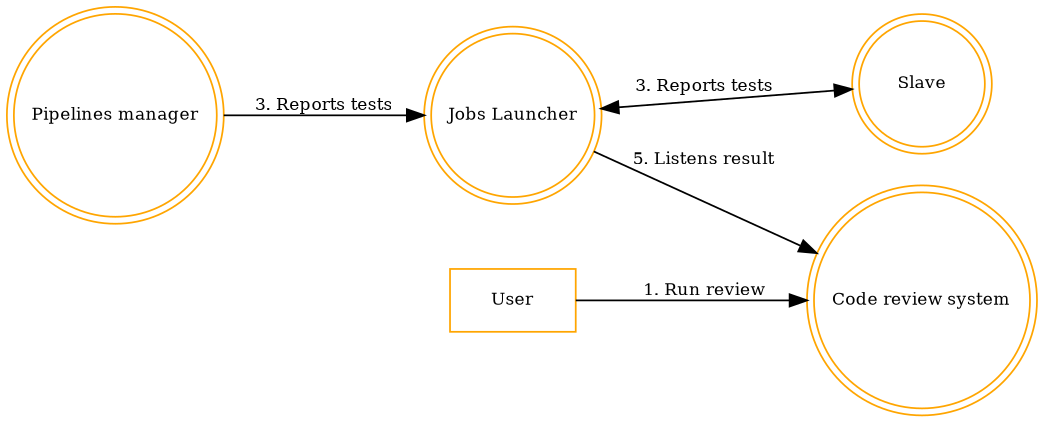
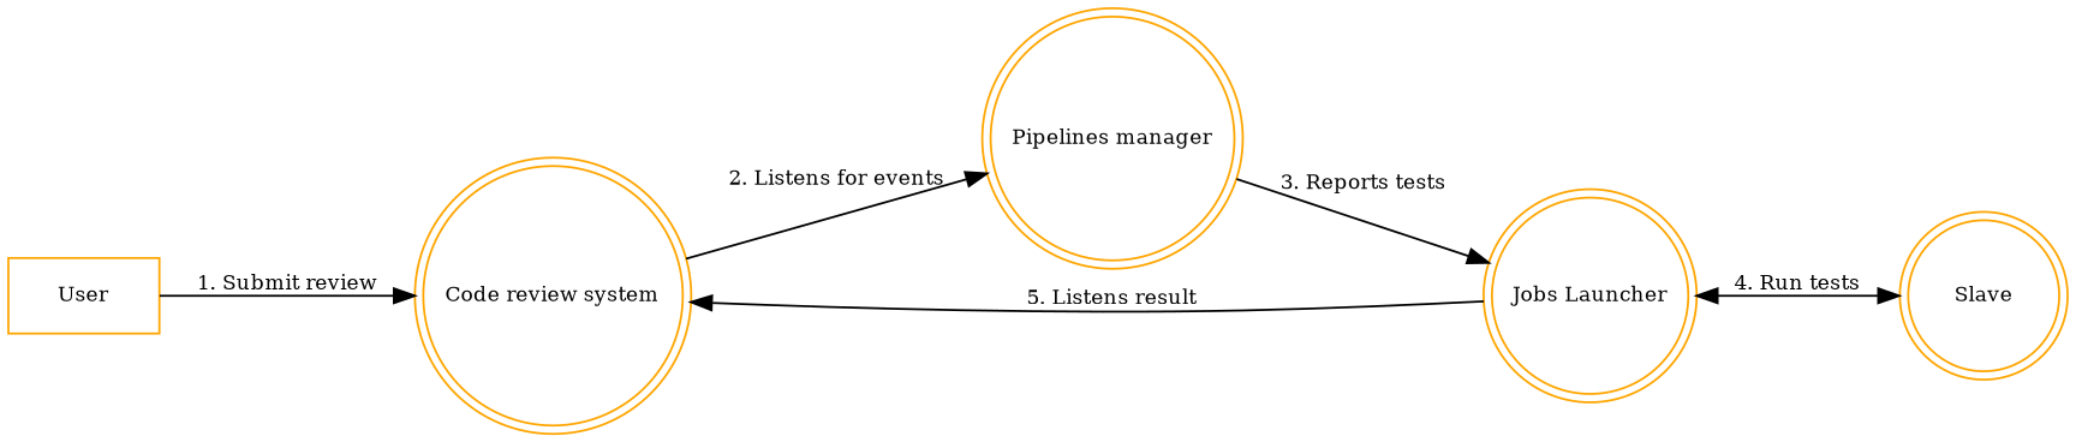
  digraph {
    rankdir=LR
    node [color=orange fontsize=10 shape=doublecircle]
    edge [fontsize=10]
    "Code review system" [width=1.0]
    "Pipelines manager" [width=1.0]
    "Jobs Launcher" [width=1.0]
    Slave [width=1.0]
    User [shape=box width=1.0]
+   "Code review system" -> "Pipelines manager" [label="2. Listens for events"]
    "Pipelines manager" -> "Jobs Launcher" [label="3. Reports tests"]
    "Jobs Launcher" -> "Code review system" [label="5. Listens result"]
-   "Jobs Launcher" -> Slave [dir=both label="3. Reports tests"]
-   User -> "Code review system" [label="1. Run review"]
+   "Jobs Launcher" -> Slave [dir=both label="4. Run tests"]
+   User -> "Code review system" [label="1. Submit review"]
  }
